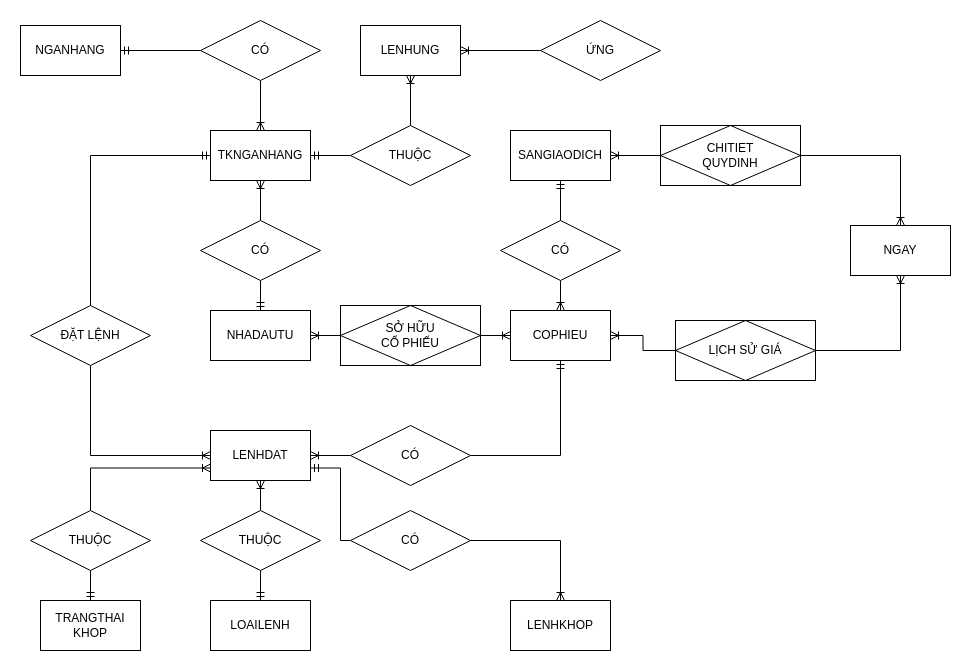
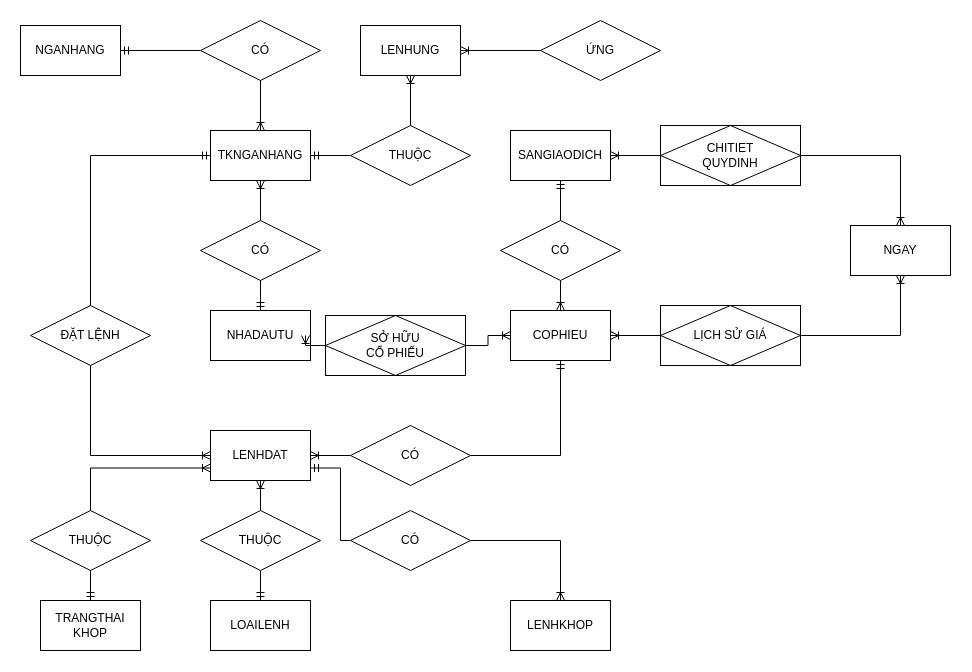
  <mxCell id="0" />
  <mxCell id="1" parent="0" />
  <mxCell id="2" value="COPHIEU" style="whiteSpace=wrap;html=1;align=center;" parent="1" vertex="1"><mxGeometry x="510" y="310" width="100" height="50" as="geometry" /></mxCell>
  <mxCell id="3" value="TKNGANHANG" style="whiteSpace=wrap;html=1;align=center;" parent="1" vertex="1"><mxGeometry x="210" y="130" width="100" height="50" as="geometry" /></mxCell>
  <mxCell id="4" value="NHADAUTU" style="whiteSpace=wrap;html=1;align=center;" parent="1" vertex="1"><mxGeometry x="210" y="310" width="100" height="50" as="geometry" /></mxCell>
  <mxCell id="5" value="SANGIAODICH" style="whiteSpace=wrap;html=1;align=center;" parent="1" vertex="1"><mxGeometry x="510" y="130" width="100" height="50" as="geometry" /></mxCell>
  <mxCell id="6" value="LENHDAT" style="whiteSpace=wrap;html=1;align=center;" parent="1" vertex="1"><mxGeometry x="210" y="430" width="100" height="50" as="geometry" /></mxCell>
  <mxCell id="7" value="LOAILENH" style="whiteSpace=wrap;html=1;align=center;" parent="1" vertex="1"><mxGeometry x="210" y="600" width="100" height="50" as="geometry" /></mxCell>
  <mxCell id="8" value="TRANGTHAI&lt;br&gt;KHOP" style="whiteSpace=wrap;html=1;align=center;" parent="1" vertex="1"><mxGeometry x="40" y="600" width="100" height="50" as="geometry" /></mxCell>
  <mxCell id="9" value="LENHKHOP" style="whiteSpace=wrap;html=1;align=center;" parent="1" vertex="1"><mxGeometry x="510" y="600" width="100" height="50" as="geometry" /></mxCell>
  <mxCell id="10" value="LENHUNG" style="whiteSpace=wrap;html=1;align=center;" parent="1" vertex="1"><mxGeometry x="360" y="25" width="100" height="50" as="geometry" /></mxCell>
  <mxCell id="11" value="NGAY" style="whiteSpace=wrap;html=1;align=center;" parent="1" vertex="1"><mxGeometry x="850" y="225" width="100" height="50" as="geometry" /></mxCell>
  <mxCell id="12" style="edgeStyle=orthogonalEdgeStyle;rounded=0;orthogonalLoop=1;jettySize=auto;html=1;exitX=0.5;exitY=0;exitDx=0;exitDy=0;endArrow=ERoneToMany;endFill=0;" parent="1" source="14" target="3" edge="1"><mxGeometry relative="1" as="geometry" /></mxCell>
  <mxCell id="13" style="edgeStyle=orthogonalEdgeStyle;rounded=0;orthogonalLoop=1;jettySize=auto;html=1;exitX=0.5;exitY=1;exitDx=0;exitDy=0;endArrow=ERmandOne;endFill=0;" parent="1" source="14" target="4" edge="1"><mxGeometry relative="1" as="geometry" /></mxCell>
  <mxCell id="14" value="CÓ" style="shape=rhombus;perimeter=rhombusPerimeter;whiteSpace=wrap;html=1;align=center;" parent="1" vertex="1"><mxGeometry x="200" y="220" width="120" height="60" as="geometry" /></mxCell>
  <mxCell id="15" style="edgeStyle=orthogonalEdgeStyle;rounded=0;orthogonalLoop=1;jettySize=auto;html=1;exitX=1;exitY=0.5;exitDx=0;exitDy=0;endArrow=ERoneToMany;endFill=0;" parent="1" source="17" target="2" edge="1"><mxGeometry relative="1" as="geometry" /></mxCell>
  <mxCell id="16" style="edgeStyle=orthogonalEdgeStyle;rounded=0;orthogonalLoop=1;jettySize=auto;html=1;exitX=0;exitY=0.5;exitDx=0;exitDy=0;endArrow=ERoneToMany;endFill=0;" parent="1" source="17" target="4" edge="1"><mxGeometry relative="1" as="geometry" /></mxCell>
- <mxCell id="17" value="SỞ HỮU&lt;br&gt;CỔ PHIẾU" style="shape=associativeEntity;whiteSpace=wrap;html=1;align=center;" parent="1" vertex="1"><mxGeometry x="340" y="305" width="140" height="60" as="geometry" /></mxCell>
+ <mxCell id="17" value="SỞ HỮU&lt;br&gt;CỔ PHIẾU" style="shape=associativeEntity;whiteSpace=wrap;html=1;align=center;" parent="1" vertex="1"><mxGeometry x="325" y="315" width="140" height="60" as="geometry" /></mxCell>
  <mxCell id="18" style="edgeStyle=orthogonalEdgeStyle;rounded=0;orthogonalLoop=1;jettySize=auto;html=1;exitX=0.5;exitY=1;exitDx=0;exitDy=0;entryX=0.5;entryY=0;entryDx=0;entryDy=0;endArrow=ERoneToMany;endFill=0;" parent="1" source="20" target="2" edge="1"><mxGeometry relative="1" as="geometry" /></mxCell>
  <mxCell id="19" style="edgeStyle=orthogonalEdgeStyle;rounded=0;orthogonalLoop=1;jettySize=auto;html=1;exitX=0.5;exitY=0;exitDx=0;exitDy=0;entryX=0.5;entryY=1;entryDx=0;entryDy=0;endArrow=ERmandOne;endFill=0;" parent="1" source="20" target="5" edge="1"><mxGeometry relative="1" as="geometry" /></mxCell>
  <mxCell id="20" value="CÓ" style="shape=rhombus;perimeter=rhombusPerimeter;whiteSpace=wrap;html=1;align=center;" parent="1" vertex="1"><mxGeometry x="500" y="220" width="120" height="60" as="geometry" /></mxCell>
  <mxCell id="21" style="edgeStyle=orthogonalEdgeStyle;rounded=0;orthogonalLoop=1;jettySize=auto;html=1;exitX=0.5;exitY=0;exitDx=0;exitDy=0;entryX=0;entryY=0.5;entryDx=0;entryDy=0;endArrow=ERmandOne;endFill=0;" parent="1" source="23" target="3" edge="1"><mxGeometry relative="1" as="geometry" /></mxCell>
  <mxCell id="22" style="edgeStyle=orthogonalEdgeStyle;rounded=0;orthogonalLoop=1;jettySize=auto;html=1;exitX=0.5;exitY=1;exitDx=0;exitDy=0;entryX=0;entryY=0.5;entryDx=0;entryDy=0;endArrow=ERoneToMany;endFill=0;" parent="1" source="23" target="6" edge="1"><mxGeometry relative="1" as="geometry" /></mxCell>
  <mxCell id="23" value="ĐẶT LỆNH" style="shape=rhombus;perimeter=rhombusPerimeter;whiteSpace=wrap;html=1;align=center;" parent="1" vertex="1"><mxGeometry x="30" y="305" width="120" height="60" as="geometry" /></mxCell>
  <mxCell id="24" style="edgeStyle=orthogonalEdgeStyle;rounded=0;orthogonalLoop=1;jettySize=auto;html=1;exitX=0.5;exitY=1;exitDx=0;exitDy=0;entryX=0.5;entryY=0;entryDx=0;entryDy=0;endArrow=ERmandOne;endFill=0;" parent="1" source="26" target="7" edge="1"><mxGeometry relative="1" as="geometry" /></mxCell>
  <mxCell id="25" style="edgeStyle=orthogonalEdgeStyle;rounded=0;orthogonalLoop=1;jettySize=auto;html=1;exitX=0.5;exitY=0;exitDx=0;exitDy=0;entryX=0.5;entryY=1;entryDx=0;entryDy=0;endArrow=ERoneToMany;endFill=0;" parent="1" source="26" target="6" edge="1"><mxGeometry relative="1" as="geometry" /></mxCell>
  <mxCell id="26" value="THUỘC" style="shape=rhombus;perimeter=rhombusPerimeter;whiteSpace=wrap;html=1;align=center;" parent="1" vertex="1"><mxGeometry x="200" y="510" width="120" height="60" as="geometry" /></mxCell>
  <mxCell id="27" style="edgeStyle=orthogonalEdgeStyle;rounded=0;orthogonalLoop=1;jettySize=auto;html=1;exitX=0;exitY=0.5;exitDx=0;exitDy=0;endArrow=ERoneToMany;endFill=0;" parent="1" source="29" target="6" edge="1"><mxGeometry relative="1" as="geometry" /></mxCell>
  <mxCell id="28" style="edgeStyle=orthogonalEdgeStyle;rounded=0;orthogonalLoop=1;jettySize=auto;html=1;exitX=1;exitY=0.5;exitDx=0;exitDy=0;entryX=0.5;entryY=1;entryDx=0;entryDy=0;endArrow=ERmandOne;endFill=0;" parent="1" source="29" target="2" edge="1"><mxGeometry relative="1" as="geometry" /></mxCell>
  <mxCell id="29" value="CÓ" style="shape=rhombus;perimeter=rhombusPerimeter;whiteSpace=wrap;html=1;align=center;" parent="1" vertex="1"><mxGeometry x="350" y="425" width="120" height="60" as="geometry" /></mxCell>
  <mxCell id="30" style="edgeStyle=orthogonalEdgeStyle;rounded=0;orthogonalLoop=1;jettySize=auto;html=1;exitX=1;exitY=0.5;exitDx=0;exitDy=0;entryX=0.5;entryY=0;entryDx=0;entryDy=0;endArrow=ERoneToMany;endFill=0;" parent="1" source="32" target="9" edge="1"><mxGeometry relative="1" as="geometry" /></mxCell>
  <mxCell id="31" style="edgeStyle=orthogonalEdgeStyle;rounded=0;orthogonalLoop=1;jettySize=auto;html=1;exitX=0;exitY=0.5;exitDx=0;exitDy=0;entryX=1;entryY=0.75;entryDx=0;entryDy=0;endArrow=ERmandOne;endFill=0;" parent="1" source="32" target="6" edge="1"><mxGeometry relative="1" as="geometry"><Array as="points"><mxPoint x="340" y="540" /><mxPoint x="340" y="468" /></Array></mxGeometry></mxCell>
  <mxCell id="32" value="CÓ" style="shape=rhombus;perimeter=rhombusPerimeter;whiteSpace=wrap;html=1;align=center;" parent="1" vertex="1"><mxGeometry x="350" y="510" width="120" height="60" as="geometry" /></mxCell>
  <mxCell id="33" style="edgeStyle=orthogonalEdgeStyle;rounded=0;orthogonalLoop=1;jettySize=auto;html=1;exitX=0.5;exitY=1;exitDx=0;exitDy=0;endArrow=ERmandOne;endFill=0;" parent="1" source="35" target="8" edge="1"><mxGeometry relative="1" as="geometry" /></mxCell>
  <mxCell id="34" style="edgeStyle=orthogonalEdgeStyle;rounded=0;orthogonalLoop=1;jettySize=auto;html=1;exitX=0.5;exitY=0;exitDx=0;exitDy=0;entryX=0;entryY=0.75;entryDx=0;entryDy=0;endArrow=ERoneToMany;endFill=0;" parent="1" source="35" target="6" edge="1"><mxGeometry relative="1" as="geometry" /></mxCell>
  <mxCell id="35" value="THUỘC" style="shape=rhombus;perimeter=rhombusPerimeter;whiteSpace=wrap;html=1;align=center;" parent="1" vertex="1"><mxGeometry x="30" y="510" width="120" height="60" as="geometry" /></mxCell>
  <mxCell id="36" style="edgeStyle=orthogonalEdgeStyle;rounded=0;orthogonalLoop=1;jettySize=auto;html=1;exitX=0.5;exitY=1;exitDx=0;exitDy=0;endArrow=ERoneToMany;endFill=0;" parent="1" source="10" target="10" edge="1"><mxGeometry relative="1" as="geometry" /></mxCell>
  <mxCell id="37" style="edgeStyle=orthogonalEdgeStyle;rounded=0;orthogonalLoop=1;jettySize=auto;html=1;exitX=0;exitY=0.5;exitDx=0;exitDy=0;endArrow=ERoneToMany;endFill=0;" parent="1" source="38" target="10" edge="1"><mxGeometry relative="1" as="geometry" /></mxCell>
  <mxCell id="38" value="ỨNG" style="shape=rhombus;perimeter=rhombusPerimeter;whiteSpace=wrap;html=1;align=center;" parent="1" vertex="1"><mxGeometry x="540" y="20" width="120" height="60" as="geometry" /></mxCell>
  <mxCell id="39" style="edgeStyle=orthogonalEdgeStyle;rounded=0;orthogonalLoop=1;jettySize=auto;html=1;exitX=0;exitY=0.5;exitDx=0;exitDy=0;endArrow=ERoneToMany;endFill=0;" parent="1" source="41" target="2" edge="1"><mxGeometry relative="1" as="geometry" /></mxCell>
  <mxCell id="40" style="edgeStyle=orthogonalEdgeStyle;rounded=0;orthogonalLoop=1;jettySize=auto;html=1;exitX=1;exitY=0.5;exitDx=0;exitDy=0;entryX=0.5;entryY=1;entryDx=0;entryDy=0;endArrow=ERoneToMany;endFill=0;" edge="1" parent="1" source="41" target="11"><mxGeometry relative="1" as="geometry" /></mxCell>
- <mxCell id="41" value="LỊCH SỬ GIÁ" style="shape=associativeEntity;whiteSpace=wrap;html=1;align=center;" parent="1" vertex="1"><mxGeometry x="675" y="320" width="140" height="60" as="geometry" /></mxCell>
+ <mxCell id="41" value="LỊCH SỬ GIÁ" style="shape=associativeEntity;whiteSpace=wrap;html=1;align=center;" parent="1" vertex="1"><mxGeometry x="660" y="305" width="140" height="60" as="geometry" /></mxCell>
  <mxCell id="42" style="edgeStyle=orthogonalEdgeStyle;rounded=0;orthogonalLoop=1;jettySize=auto;html=1;exitX=0;exitY=0.5;exitDx=0;exitDy=0;entryX=1;entryY=0.5;entryDx=0;entryDy=0;endArrow=ERmandOne;endFill=0;" parent="1" source="44" target="3" edge="1"><mxGeometry relative="1" as="geometry" /></mxCell>
  <mxCell id="43" style="edgeStyle=orthogonalEdgeStyle;rounded=0;orthogonalLoop=1;jettySize=auto;html=1;exitX=0.5;exitY=0;exitDx=0;exitDy=0;endArrow=ERoneToMany;endFill=0;" parent="1" source="44" target="10" edge="1"><mxGeometry relative="1" as="geometry" /></mxCell>
  <mxCell id="44" value="THUỘC" style="shape=rhombus;perimeter=rhombusPerimeter;whiteSpace=wrap;html=1;align=center;" parent="1" vertex="1"><mxGeometry x="350" y="125" width="120" height="60" as="geometry" /></mxCell>
  <mxCell id="45" value="NGANHANG" style="whiteSpace=wrap;html=1;align=center;" parent="1" vertex="1"><mxGeometry x="20" y="25" width="100" height="50" as="geometry" /></mxCell>
  <mxCell id="46" style="edgeStyle=orthogonalEdgeStyle;rounded=0;orthogonalLoop=1;jettySize=auto;html=1;exitX=0.5;exitY=1;exitDx=0;exitDy=0;endArrow=ERoneToMany;endFill=0;" parent="1" source="48" target="3" edge="1"><mxGeometry relative="1" as="geometry" /></mxCell>
  <mxCell id="47" style="edgeStyle=orthogonalEdgeStyle;rounded=0;orthogonalLoop=1;jettySize=auto;html=1;exitX=0;exitY=0.5;exitDx=0;exitDy=0;endArrow=ERmandOne;endFill=0;" parent="1" source="48" target="45" edge="1"><mxGeometry relative="1" as="geometry" /></mxCell>
  <mxCell id="48" value="CÓ" style="shape=rhombus;perimeter=rhombusPerimeter;whiteSpace=wrap;html=1;align=center;" parent="1" vertex="1"><mxGeometry x="200" y="20" width="120" height="60" as="geometry" /></mxCell>
  <mxCell id="49" style="edgeStyle=orthogonalEdgeStyle;rounded=0;orthogonalLoop=1;jettySize=auto;html=1;exitX=0;exitY=0.5;exitDx=0;exitDy=0;endArrow=ERoneToMany;endFill=0;" parent="1" source="51" target="5" edge="1"><mxGeometry relative="1" as="geometry" /></mxCell>
  <mxCell id="50" style="edgeStyle=orthogonalEdgeStyle;rounded=0;orthogonalLoop=1;jettySize=auto;html=1;exitX=1;exitY=0.5;exitDx=0;exitDy=0;entryX=0.5;entryY=0;entryDx=0;entryDy=0;endArrow=ERoneToMany;endFill=0;" edge="1" parent="1" source="51" target="11"><mxGeometry relative="1" as="geometry" /></mxCell>
  <mxCell id="51" value="CHITIET&lt;br&gt;QUYDINH" style="shape=associativeEntity;whiteSpace=wrap;html=1;align=center;" parent="1" vertex="1"><mxGeometry x="660" y="125" width="140" height="60" as="geometry" /></mxCell>
